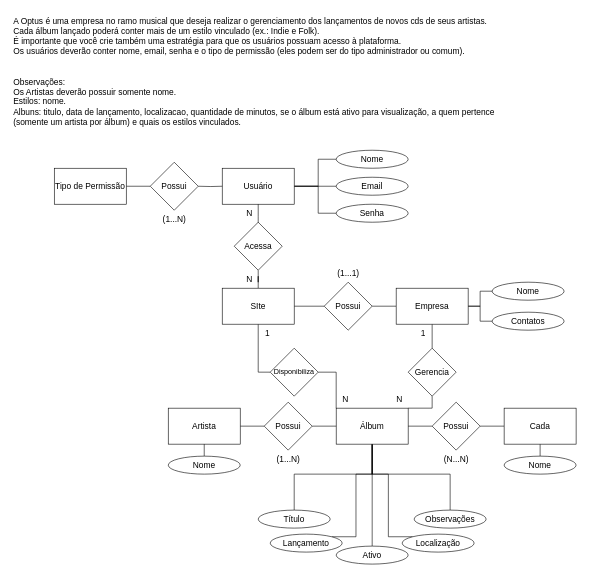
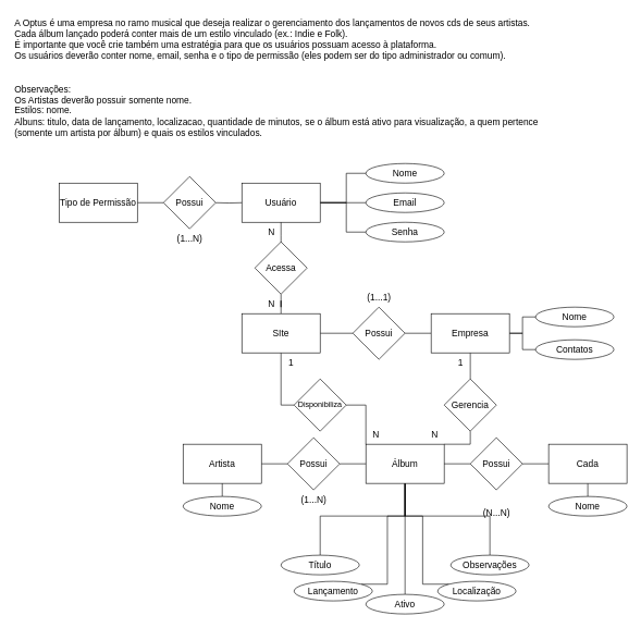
  <mxCell id="0" />
  <mxCell id="1" parent="0" />
  <mxCell id="2" value="A Optus é uma empresa no ramo musical que deseja realizar o gerenciamento dos lançamentos de novos cds de seus artistas. Cada álbum lançado poderá conter mais de um estilo vinculado (ex.: Indie e Folk).&#10;É importante que você crie também uma estratégia para que os usuários possuam acesso à plataforma.&#10;Os usuários deverão conter nome, email, senha e o tipo de permissão (eles podem ser do tipo administrador ou comum).&#10;&#10;&#10;Observações:&#10;Os Artistas deverão possuir somente nome.&#10;Estilos: nome.&#10;Albuns: titulo, data de lançamento, localizacao, quantidade de minutos, se o álbum está ativo para visualização, a quem pertence (somente um artista por álbum) e quais os estilos vinculados.&#10;&#10;&#10;&#10;" style="text;whiteSpace=wrap;fontSize=14;" parent="1" vertex="1"><mxGeometry width="820" height="210" as="geometry" x="20" y="20" /></mxCell>
  <mxCell id="3" style="edgeStyle=orthogonalEdgeStyle;rounded=0;orthogonalLoop=1;jettySize=auto;html=1;endArrow=none;endFill=0;" parent="1" source="23" target="10" edge="1"><mxGeometry relative="1" as="geometry" /></mxCell>
  <mxCell id="4" style="edgeStyle=orthogonalEdgeStyle;rounded=0;orthogonalLoop=1;jettySize=auto;html=1;exitX=1;exitY=0.5;exitDx=0;exitDy=0;entryX=0;entryY=0.5;entryDx=0;entryDy=0;endArrow=none;endFill=0;" edge="1" parent="1" source="7" target="31"><mxGeometry relative="1" as="geometry" /></mxCell>
  <mxCell id="5" style="edgeStyle=orthogonalEdgeStyle;rounded=0;orthogonalLoop=1;jettySize=auto;html=1;exitX=1;exitY=0.5;exitDx=0;exitDy=0;entryX=0;entryY=0.5;entryDx=0;entryDy=0;endArrow=none;endFill=0;" edge="1" parent="1" source="7" target="30"><mxGeometry relative="1" as="geometry"><Array as="points"><mxPoint x="530" y="310" /><mxPoint x="530" y="265" /></Array></mxGeometry></mxCell>
  <mxCell id="6" style="edgeStyle=orthogonalEdgeStyle;rounded=0;orthogonalLoop=1;jettySize=auto;html=1;exitX=1;exitY=0.5;exitDx=0;exitDy=0;entryX=0;entryY=0.5;entryDx=0;entryDy=0;endArrow=none;endFill=0;" edge="1" parent="1" source="7" target="32"><mxGeometry relative="1" as="geometry"><Array as="points"><mxPoint x="530" y="310" /><mxPoint x="530" y="355" /></Array></mxGeometry></mxCell>
  <mxCell id="7" value="&lt;font style=&quot;font-size: 14px;&quot;&gt;Usuário&lt;/font&gt;" style="rounded=0;whiteSpace=wrap;html=1;" parent="1" vertex="1"><mxGeometry x="370" y="280" width="120" height="60" as="geometry" /></mxCell>
  <mxCell id="8" style="edgeStyle=orthogonalEdgeStyle;rounded=0;orthogonalLoop=1;jettySize=auto;html=1;exitX=1;exitY=0.5;exitDx=0;exitDy=0;entryX=0;entryY=0.5;entryDx=0;entryDy=0;endArrow=none;endFill=0;" edge="1" parent="1" source="10" target="47"><mxGeometry relative="1" as="geometry" /></mxCell>
  <mxCell id="9" style="edgeStyle=orthogonalEdgeStyle;rounded=0;orthogonalLoop=1;jettySize=auto;html=1;exitX=0.5;exitY=1;exitDx=0;exitDy=0;entryX=0;entryY=0.5;entryDx=0;entryDy=0;endArrow=none;endFill=0;" edge="1" parent="1" source="10" target="49"><mxGeometry relative="1" as="geometry" /></mxCell>
  <mxCell id="10" value="&lt;span style=&quot;font-size: 14px;&quot;&gt;SIte&lt;/span&gt;" style="rounded=0;whiteSpace=wrap;html=1;" parent="1" vertex="1"><mxGeometry x="370" y="480" width="120" height="60" as="geometry" /></mxCell>
  <mxCell id="11" style="edgeStyle=orthogonalEdgeStyle;rounded=0;orthogonalLoop=1;jettySize=auto;html=1;entryX=0;entryY=0.5;entryDx=0;entryDy=0;endArrow=none;endFill=0;" parent="1" source="27" target="20" edge="1"><mxGeometry relative="1" as="geometry" /></mxCell>
  <mxCell id="12" style="edgeStyle=orthogonalEdgeStyle;rounded=0;orthogonalLoop=1;jettySize=auto;html=1;exitX=0;exitY=0.5;exitDx=0;exitDy=0;entryX=1;entryY=0.5;entryDx=0;entryDy=0;endArrow=none;endFill=0;" parent="1" source="29" target="21" edge="1"><mxGeometry relative="1" as="geometry" /></mxCell>
  <mxCell id="13" style="edgeStyle=orthogonalEdgeStyle;rounded=0;orthogonalLoop=1;jettySize=auto;html=1;exitX=0.5;exitY=1;exitDx=0;exitDy=0;entryX=0.5;entryY=0;entryDx=0;entryDy=0;endArrow=none;endFill=0;" edge="1" parent="1" source="18" target="41"><mxGeometry relative="1" as="geometry"><Array as="points"><mxPoint x="620" y="790" /><mxPoint x="750" y="790" /></Array></mxGeometry></mxCell>
  <mxCell id="14" style="edgeStyle=orthogonalEdgeStyle;rounded=0;orthogonalLoop=1;jettySize=auto;html=1;exitX=0.5;exitY=1;exitDx=0;exitDy=0;entryX=0.5;entryY=0;entryDx=0;entryDy=0;endArrow=none;endFill=0;" edge="1" parent="1" source="18" target="39"><mxGeometry relative="1" as="geometry"><Array as="points"><mxPoint x="620" y="790" /><mxPoint x="490" y="790" /></Array></mxGeometry></mxCell>
  <mxCell id="15" style="edgeStyle=orthogonalEdgeStyle;rounded=0;orthogonalLoop=1;jettySize=auto;html=1;exitX=0.5;exitY=1;exitDx=0;exitDy=0;entryX=1;entryY=0;entryDx=0;entryDy=0;endArrow=none;endFill=0;" edge="1" parent="1" source="18" target="40"><mxGeometry relative="1" as="geometry"><Array as="points"><mxPoint x="620" y="790" /><mxPoint x="593" y="790" /></Array></mxGeometry></mxCell>
  <mxCell id="16" style="edgeStyle=orthogonalEdgeStyle;rounded=0;orthogonalLoop=1;jettySize=auto;html=1;exitX=0.5;exitY=1;exitDx=0;exitDy=0;entryX=0;entryY=0;entryDx=0;entryDy=0;endArrow=none;endFill=0;" edge="1" parent="1" source="18" target="58"><mxGeometry relative="1" as="geometry"><Array as="points"><mxPoint x="620" y="790" /><mxPoint x="647" y="790" /></Array></mxGeometry></mxCell>
  <mxCell id="17" style="edgeStyle=orthogonalEdgeStyle;rounded=0;orthogonalLoop=1;jettySize=auto;html=1;exitX=0.5;exitY=1;exitDx=0;exitDy=0;entryX=0.5;entryY=0;entryDx=0;entryDy=0;endArrow=none;endFill=0;" edge="1" parent="1" source="18" target="65"><mxGeometry relative="1" as="geometry" /></mxCell>
  <mxCell id="18" value="&lt;font style=&quot;font-size: 14px;&quot;&gt;Álbum&lt;/font&gt;" style="rounded=0;whiteSpace=wrap;html=1;" parent="1" vertex="1"><mxGeometry x="560" y="680" width="120" height="60" as="geometry" /></mxCell>
  <mxCell id="19" style="edgeStyle=orthogonalEdgeStyle;rounded=0;orthogonalLoop=1;jettySize=auto;html=1;exitX=0.5;exitY=1;exitDx=0;exitDy=0;entryX=0.5;entryY=0;entryDx=0;entryDy=0;endArrow=none;endFill=0;" edge="1" parent="1" source="20" target="38"><mxGeometry relative="1" as="geometry" /></mxCell>
  <mxCell id="20" value="&lt;font style=&quot;font-size: 14px;&quot;&gt;Cada&lt;/font&gt;" style="rounded=0;whiteSpace=wrap;html=1;" parent="1" vertex="1"><mxGeometry x="840" y="680" width="120" height="60" as="geometry" /></mxCell>
  <mxCell id="21" value="&lt;font style=&quot;font-size: 14px;&quot;&gt;Artista&lt;/font&gt;" style="rounded=0;whiteSpace=wrap;html=1;" parent="1" vertex="1"><mxGeometry x="280" y="680" width="120" height="60" as="geometry" /></mxCell>
  <mxCell id="22" value="" style="edgeStyle=orthogonalEdgeStyle;rounded=0;orthogonalLoop=1;jettySize=auto;html=1;endArrow=none;endFill=0;" edge="1" parent="1" source="7"><mxGeometry relative="1" as="geometry"><mxPoint x="430" y="340" as="sourcePoint" /><mxPoint x="430" y="380" as="targetPoint" /></mxGeometry></mxCell>
  <mxCell id="23" value="&lt;font style=&quot;font-size: 14px;&quot;&gt;Acessa&lt;/font&gt;" style="rhombus;whiteSpace=wrap;html=1;" vertex="1" parent="1"><mxGeometry x="390" y="370" width="80" height="80" as="geometry" /></mxCell>
  <mxCell id="24" style="edgeStyle=orthogonalEdgeStyle;rounded=0;orthogonalLoop=1;jettySize=auto;html=1;exitX=0.5;exitY=1;exitDx=0;exitDy=0;entryX=1;entryY=0;entryDx=0;entryDy=0;endArrow=none;endFill=0;" edge="1" parent="1" source="25" target="18"><mxGeometry relative="1" as="geometry" /></mxCell>
  <mxCell id="25" value="&lt;font style=&quot;font-size: 14px;&quot;&gt;Gerencia&lt;/font&gt;" style="rhombus;whiteSpace=wrap;html=1;" vertex="1" parent="1"><mxGeometry x="680" y="580" width="80" height="80" as="geometry" /></mxCell>
  <mxCell id="26" value="" style="edgeStyle=orthogonalEdgeStyle;rounded=0;orthogonalLoop=1;jettySize=auto;html=1;entryX=0;entryY=0.5;entryDx=0;entryDy=0;endArrow=none;endFill=0;" edge="1" parent="1" source="18" target="27"><mxGeometry relative="1" as="geometry"><mxPoint x="680" y="710" as="sourcePoint" /><mxPoint x="840" y="710" as="targetPoint" /></mxGeometry></mxCell>
  <mxCell id="27" value="&lt;font style=&quot;font-size: 14px;&quot;&gt;Possui&lt;/font&gt;" style="rhombus;whiteSpace=wrap;html=1;" vertex="1" parent="1"><mxGeometry x="720" y="670" width="80" height="80" as="geometry" /></mxCell>
  <mxCell id="28" value="" style="edgeStyle=orthogonalEdgeStyle;rounded=0;orthogonalLoop=1;jettySize=auto;html=1;exitX=0;exitY=0.5;exitDx=0;exitDy=0;entryX=1;entryY=0.5;entryDx=0;entryDy=0;endArrow=none;endFill=0;" edge="1" parent="1" source="18" target="29"><mxGeometry relative="1" as="geometry"><mxPoint x="560" y="710" as="sourcePoint" /><mxPoint x="450" y="710" as="targetPoint" /></mxGeometry></mxCell>
  <mxCell id="29" value="&lt;font style=&quot;font-size: 14px;&quot;&gt;Possui&lt;/font&gt;" style="rhombus;whiteSpace=wrap;html=1;" vertex="1" parent="1"><mxGeometry x="440" y="670" width="80" height="80" as="geometry" /></mxCell>
  <mxCell id="30" value="&lt;font style=&quot;font-size: 14px;&quot;&gt;Nome&lt;/font&gt;" style="ellipse;whiteSpace=wrap;html=1;" vertex="1" parent="1"><mxGeometry x="560" y="250" width="120" height="30" as="geometry" /></mxCell>
  <mxCell id="31" value="&lt;font style=&quot;font-size: 14px;&quot;&gt;Email&lt;/font&gt;" style="ellipse;whiteSpace=wrap;html=1;" vertex="1" parent="1"><mxGeometry x="560" y="295" width="120" height="30" as="geometry" /></mxCell>
  <mxCell id="32" value="&lt;font style=&quot;font-size: 14px;&quot;&gt;Senha&lt;/font&gt;" style="ellipse;whiteSpace=wrap;html=1;" vertex="1" parent="1"><mxGeometry x="560" y="340" width="120" height="30" as="geometry" /></mxCell>
  <mxCell id="33" style="edgeStyle=orthogonalEdgeStyle;rounded=0;orthogonalLoop=1;jettySize=auto;html=1;exitX=0.5;exitY=1;exitDx=0;exitDy=0;" edge="1" parent="1" source="32" target="32"><mxGeometry relative="1" as="geometry" /></mxCell>
  <mxCell id="34" value="&lt;font style=&quot;font-size: 14px;&quot;&gt;Contatos&lt;/font&gt;" style="ellipse;whiteSpace=wrap;html=1;" vertex="1" parent="1"><mxGeometry x="820" y="520" width="120" height="30" as="geometry" /></mxCell>
  <mxCell id="35" value="&lt;font style=&quot;font-size: 14px;&quot;&gt;Nome&lt;/font&gt;" style="ellipse;whiteSpace=wrap;html=1;" vertex="1" parent="1"><mxGeometry x="820" y="470" width="120" height="30" as="geometry" /></mxCell>
  <mxCell id="36" style="edgeStyle=orthogonalEdgeStyle;rounded=0;orthogonalLoop=1;jettySize=auto;html=1;exitX=0.5;exitY=0;exitDx=0;exitDy=0;entryX=0.5;entryY=1;entryDx=0;entryDy=0;endArrow=none;endFill=0;" edge="1" parent="1" source="37" target="21"><mxGeometry relative="1" as="geometry" /></mxCell>
  <mxCell id="37" value="&lt;font style=&quot;font-size: 14px;&quot;&gt;Nome&lt;/font&gt;" style="ellipse;whiteSpace=wrap;html=1;" vertex="1" parent="1"><mxGeometry x="280" y="760" width="120" height="30" as="geometry" /></mxCell>
  <mxCell id="38" value="&lt;font style=&quot;font-size: 14px;&quot;&gt;Nome&lt;/font&gt;" style="ellipse;whiteSpace=wrap;html=1;" vertex="1" parent="1"><mxGeometry x="840" y="760" width="120" height="30" as="geometry" /></mxCell>
  <mxCell id="39" value="&lt;font style=&quot;font-size: 14px;&quot;&gt;Título&lt;/font&gt;" style="ellipse;whiteSpace=wrap;html=1;" vertex="1" parent="1"><mxGeometry x="430" y="850" width="120" height="30" as="geometry" /></mxCell>
  <mxCell id="40" value="&lt;font style=&quot;font-size: 14px;&quot;&gt;Lançamento&lt;/font&gt;" style="ellipse;whiteSpace=wrap;html=1;" vertex="1" parent="1"><mxGeometry x="450" y="890" width="120" height="30" as="geometry" /></mxCell>
  <mxCell id="41" value="&lt;font style=&quot;font-size: 14px;&quot;&gt;Observações&lt;/font&gt;" style="ellipse;whiteSpace=wrap;html=1;" vertex="1" parent="1"><mxGeometry x="690" y="850" width="120" height="30" as="geometry" /></mxCell>
  <mxCell id="42" style="edgeStyle=orthogonalEdgeStyle;rounded=0;orthogonalLoop=1;jettySize=auto;html=1;exitX=0;exitY=0.5;exitDx=0;exitDy=0;entryX=1;entryY=0.5;entryDx=0;entryDy=0;endArrow=none;endFill=0;" edge="1" parent="1" source="46" target="47"><mxGeometry relative="1" as="geometry" /></mxCell>
  <mxCell id="43" style="edgeStyle=orthogonalEdgeStyle;rounded=0;orthogonalLoop=1;jettySize=auto;html=1;exitX=1;exitY=0.5;exitDx=0;exitDy=0;entryX=0;entryY=0.5;entryDx=0;entryDy=0;endArrow=none;endFill=0;" edge="1" parent="1" source="46" target="35"><mxGeometry relative="1" as="geometry" /></mxCell>
  <mxCell id="44" style="edgeStyle=orthogonalEdgeStyle;rounded=0;orthogonalLoop=1;jettySize=auto;html=1;exitX=1;exitY=0.5;exitDx=0;exitDy=0;entryX=0;entryY=0.5;entryDx=0;entryDy=0;endArrow=none;endFill=0;" edge="1" parent="1" source="46" target="34"><mxGeometry relative="1" as="geometry" /></mxCell>
  <mxCell id="45" style="edgeStyle=orthogonalEdgeStyle;rounded=0;orthogonalLoop=1;jettySize=auto;html=1;exitX=0.5;exitY=1;exitDx=0;exitDy=0;entryX=0.5;entryY=0;entryDx=0;entryDy=0;endArrow=none;endFill=0;" edge="1" parent="1" source="46" target="25"><mxGeometry relative="1" as="geometry" /></mxCell>
  <mxCell id="46" value="&lt;span style=&quot;font-size: 14px;&quot;&gt;Empresa&lt;/span&gt;" style="rounded=0;whiteSpace=wrap;html=1;" vertex="1" parent="1"><mxGeometry x="660" y="480" width="120" height="60" as="geometry" /></mxCell>
  <mxCell id="47" value="&lt;font style=&quot;font-size: 14px;&quot;&gt;Possui&lt;/font&gt;" style="rhombus;whiteSpace=wrap;html=1;" vertex="1" parent="1"><mxGeometry x="540" y="470" width="80" height="80" as="geometry" /></mxCell>
  <mxCell id="48" style="edgeStyle=orthogonalEdgeStyle;rounded=0;orthogonalLoop=1;jettySize=auto;html=1;exitX=1;exitY=0.5;exitDx=0;exitDy=0;entryX=0;entryY=0;entryDx=0;entryDy=0;endArrow=none;endFill=0;" edge="1" parent="1" source="49" target="18"><mxGeometry relative="1" as="geometry" /></mxCell>
  <mxCell id="49" value="&lt;font style=&quot;font-size: 12px;&quot;&gt;Disponibiliza&lt;/font&gt;" style="rhombus;whiteSpace=wrap;html=1;" vertex="1" parent="1"><mxGeometry x="450" y="580" width="80" height="80" as="geometry" /></mxCell>
  <mxCell id="50" style="edgeStyle=orthogonalEdgeStyle;rounded=0;orthogonalLoop=1;jettySize=auto;html=1;exitX=1;exitY=0.5;exitDx=0;exitDy=0;entryX=0;entryY=0.5;entryDx=0;entryDy=0;endArrow=none;endFill=0;" edge="1" parent="1" target="7"><mxGeometry relative="1" as="geometry"><mxPoint x="330" y="310" as="sourcePoint" /></mxGeometry></mxCell>
  <mxCell id="51" value="&lt;font style=&quot;font-size: 14px;&quot;&gt;N&lt;/font&gt;" style="text;html=1;align=center;verticalAlign=middle;resizable=0;points=[];autosize=1;strokeColor=none;fillColor=none;" vertex="1" parent="1"><mxGeometry x="400" y="450" width="30" height="30" as="geometry" /></mxCell>
  <mxCell id="52" value="&lt;font style=&quot;font-size: 14px;&quot;&gt;N&lt;/font&gt;" style="text;html=1;align=center;verticalAlign=middle;resizable=0;points=[];autosize=1;strokeColor=none;fillColor=none;" vertex="1" parent="1"><mxGeometry x="400" y="340" width="30" height="30" as="geometry" /></mxCell>
  <mxCell id="53" style="edgeStyle=orthogonalEdgeStyle;rounded=0;orthogonalLoop=1;jettySize=auto;html=1;exitX=1;exitY=0.5;exitDx=0;exitDy=0;entryX=0;entryY=0.5;entryDx=0;entryDy=0;endArrow=none;endFill=0;" edge="1" parent="1" source="54" target="55"><mxGeometry relative="1" as="geometry" /></mxCell>
  <mxCell id="54" value="&lt;font style=&quot;font-size: 14px;&quot;&gt;Tipo de Permissão&lt;/font&gt;" style="rounded=0;whiteSpace=wrap;html=1;" vertex="1" parent="1"><mxGeometry x="90" y="280" width="120" height="60" as="geometry" /></mxCell>
  <mxCell id="55" value="&lt;font style=&quot;font-size: 14px;&quot;&gt;Possui&lt;/font&gt;" style="rhombus;whiteSpace=wrap;html=1;" vertex="1" parent="1"><mxGeometry x="250" y="270" width="80" height="80" as="geometry" /></mxCell>
  <mxCell id="56" value="&lt;font style=&quot;font-size: 14px;&quot;&gt;(1...N)&lt;/font&gt;" style="text;html=1;align=center;verticalAlign=middle;resizable=0;points=[];autosize=1;strokeColor=none;fillColor=none;" vertex="1" parent="1"><mxGeometry x="260" y="350" width="60" height="30" as="geometry" /></mxCell>
  <mxCell id="57" value="&lt;font style=&quot;font-size: 14px;&quot;&gt;(1...1)&lt;/font&gt;" style="text;html=1;align=center;verticalAlign=middle;resizable=0;points=[];autosize=1;strokeColor=none;fillColor=none;" vertex="1" parent="1"><mxGeometry x="550" y="440" width="60" height="30" as="geometry" /></mxCell>
  <mxCell id="58" value="&lt;font style=&quot;font-size: 14px;&quot;&gt;Localização&lt;/font&gt;" style="ellipse;whiteSpace=wrap;html=1;" vertex="1" parent="1"><mxGeometry x="670" y="890" width="120" height="30" as="geometry" /></mxCell>
  <mxCell id="59" value="&lt;font style=&quot;font-size: 14px;&quot;&gt;1&lt;/font&gt;" style="text;html=1;align=center;verticalAlign=middle;resizable=0;points=[];autosize=1;strokeColor=none;fillColor=none;" vertex="1" parent="1"><mxGeometry x="690" y="540" width="30" height="30" as="geometry" /></mxCell>
  <mxCell id="60" value="&lt;font style=&quot;font-size: 14px;&quot;&gt;N&lt;/font&gt;" style="text;html=1;align=center;verticalAlign=middle;resizable=0;points=[];autosize=1;strokeColor=none;fillColor=none;" vertex="1" parent="1"><mxGeometry x="650" y="650" width="30" height="30" as="geometry" /></mxCell>
  <mxCell id="61" value="&lt;font style=&quot;font-size: 14px;&quot;&gt;N&lt;/font&gt;" style="text;html=1;align=center;verticalAlign=middle;resizable=0;points=[];autosize=1;strokeColor=none;fillColor=none;" vertex="1" parent="1"><mxGeometry x="560" y="650" width="30" height="30" as="geometry" /></mxCell>
  <mxCell id="62" value="&lt;font style=&quot;font-size: 14px;&quot;&gt;1&lt;/font&gt;" style="text;html=1;align=center;verticalAlign=middle;resizable=0;points=[];autosize=1;strokeColor=none;fillColor=none;" vertex="1" parent="1"><mxGeometry x="430" y="540" width="30" height="30" as="geometry" /></mxCell>
  <mxCell id="63" value="&lt;font style=&quot;font-size: 14px;&quot;&gt;(1...N)&lt;/font&gt;" style="text;html=1;align=center;verticalAlign=middle;resizable=0;points=[];autosize=1;strokeColor=none;fillColor=none;" vertex="1" parent="1"><mxGeometry x="450" y="750" width="60" height="30" as="geometry" /></mxCell>
- <mxCell id="64" value="&lt;font style=&quot;font-size: 14px;&quot;&gt;(N...N)&lt;/font&gt;" style="text;html=1;align=center;verticalAlign=middle;resizable=0;points=[];autosize=1;strokeColor=none;fillColor=none;" vertex="1" parent="1"><mxGeometry x="730" y="750" width="60" height="30" as="geometry" /></mxCell>
+ <mxCell id="64" value="&lt;font style=&quot;font-size: 14px;&quot;&gt;(N...N)&lt;/font&gt;" style="text;html=1;align=center;verticalAlign=middle;resizable=0;points=[];autosize=1;strokeColor=none;fillColor=none;" vertex="1" parent="1"><mxGeometry x="730" y="770" width="60" height="30" as="geometry" /></mxCell>
  <mxCell id="65" value="&lt;font style=&quot;font-size: 14px;&quot;&gt;Ativo&lt;/font&gt;" style="ellipse;whiteSpace=wrap;html=1;" vertex="1" parent="1"><mxGeometry x="560" y="910" width="120" height="30" as="geometry" /></mxCell>
